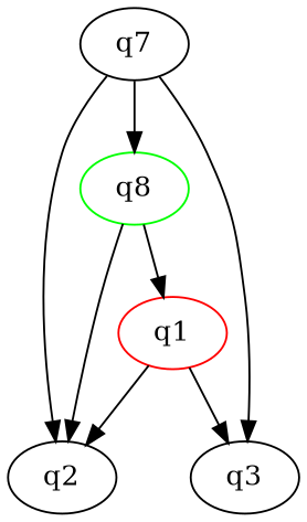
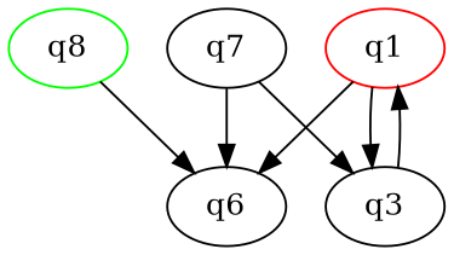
  digraph {
    n1 [color=green initial=1 label=q8]
-   q2
+   q2 [label=q6]
    q1 [color=red final=1]
    q3
    n5 [label=q7]
    n1 -> q2
    q1 -> q2
    q1 -> q3
-   n1 -> q1
-   n5 -> n1
+   q3 -> q1
    n5 -> q2
    n5 -> q3
  }
